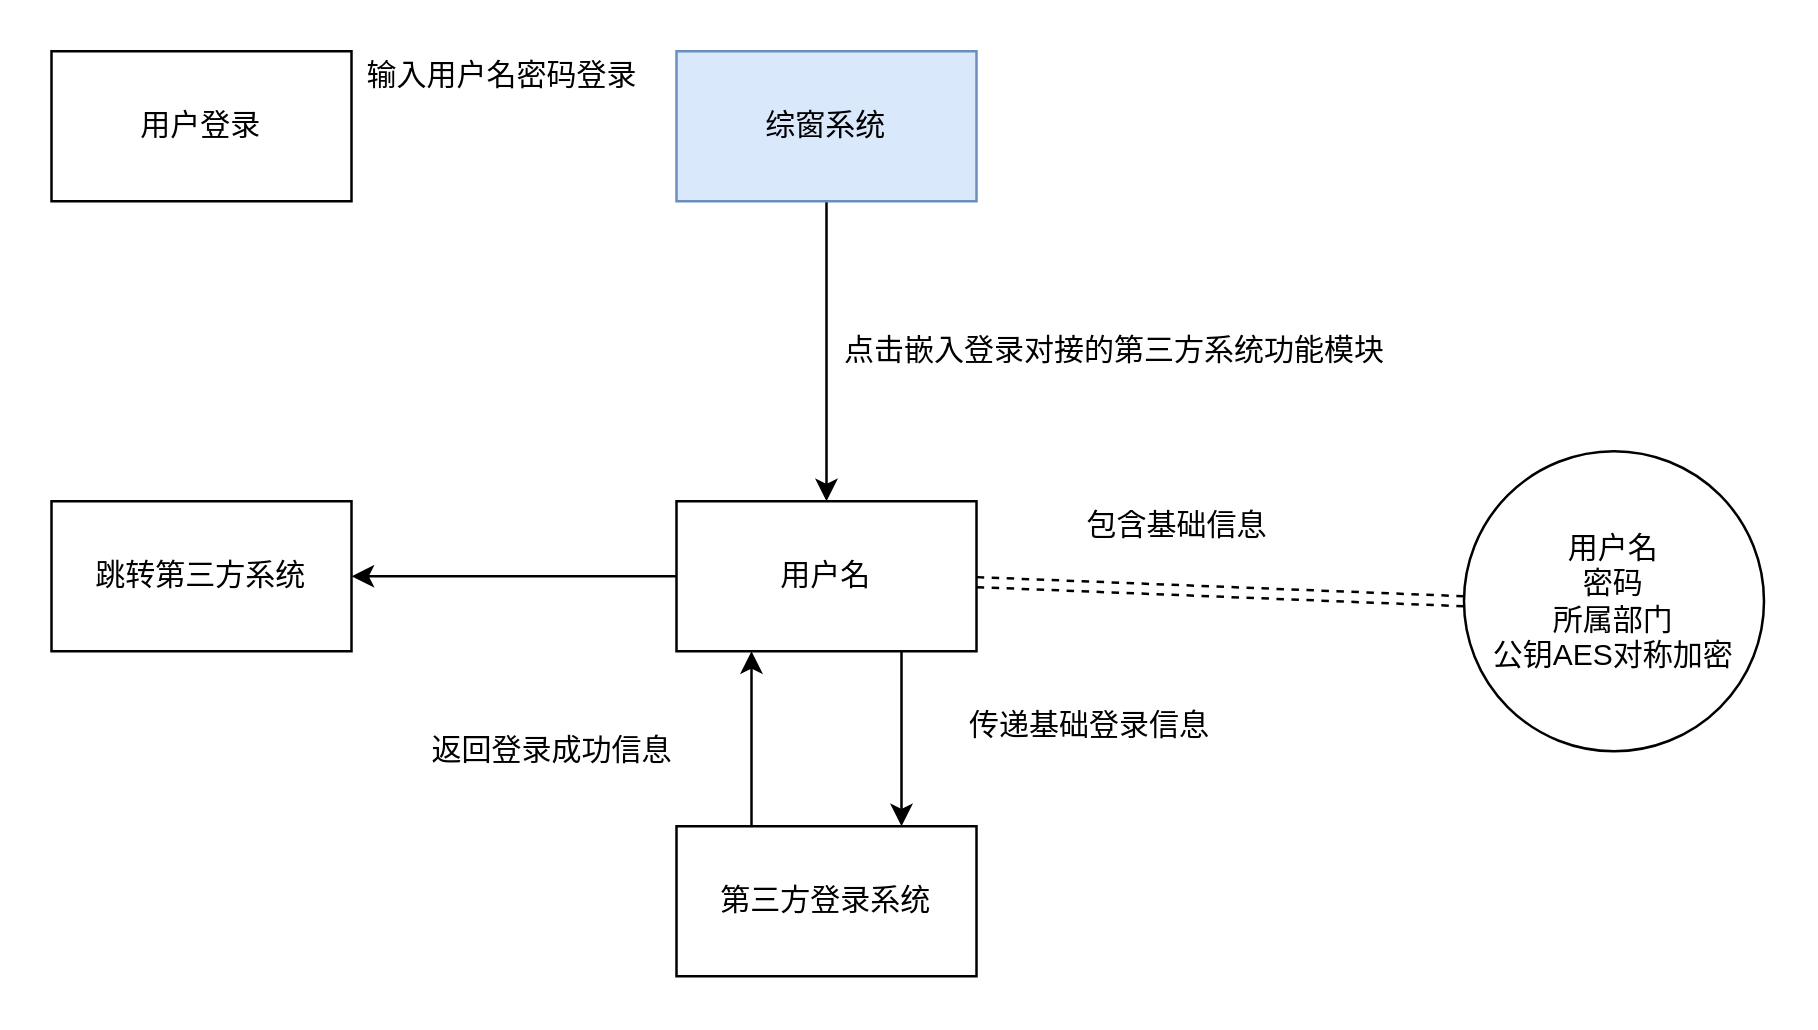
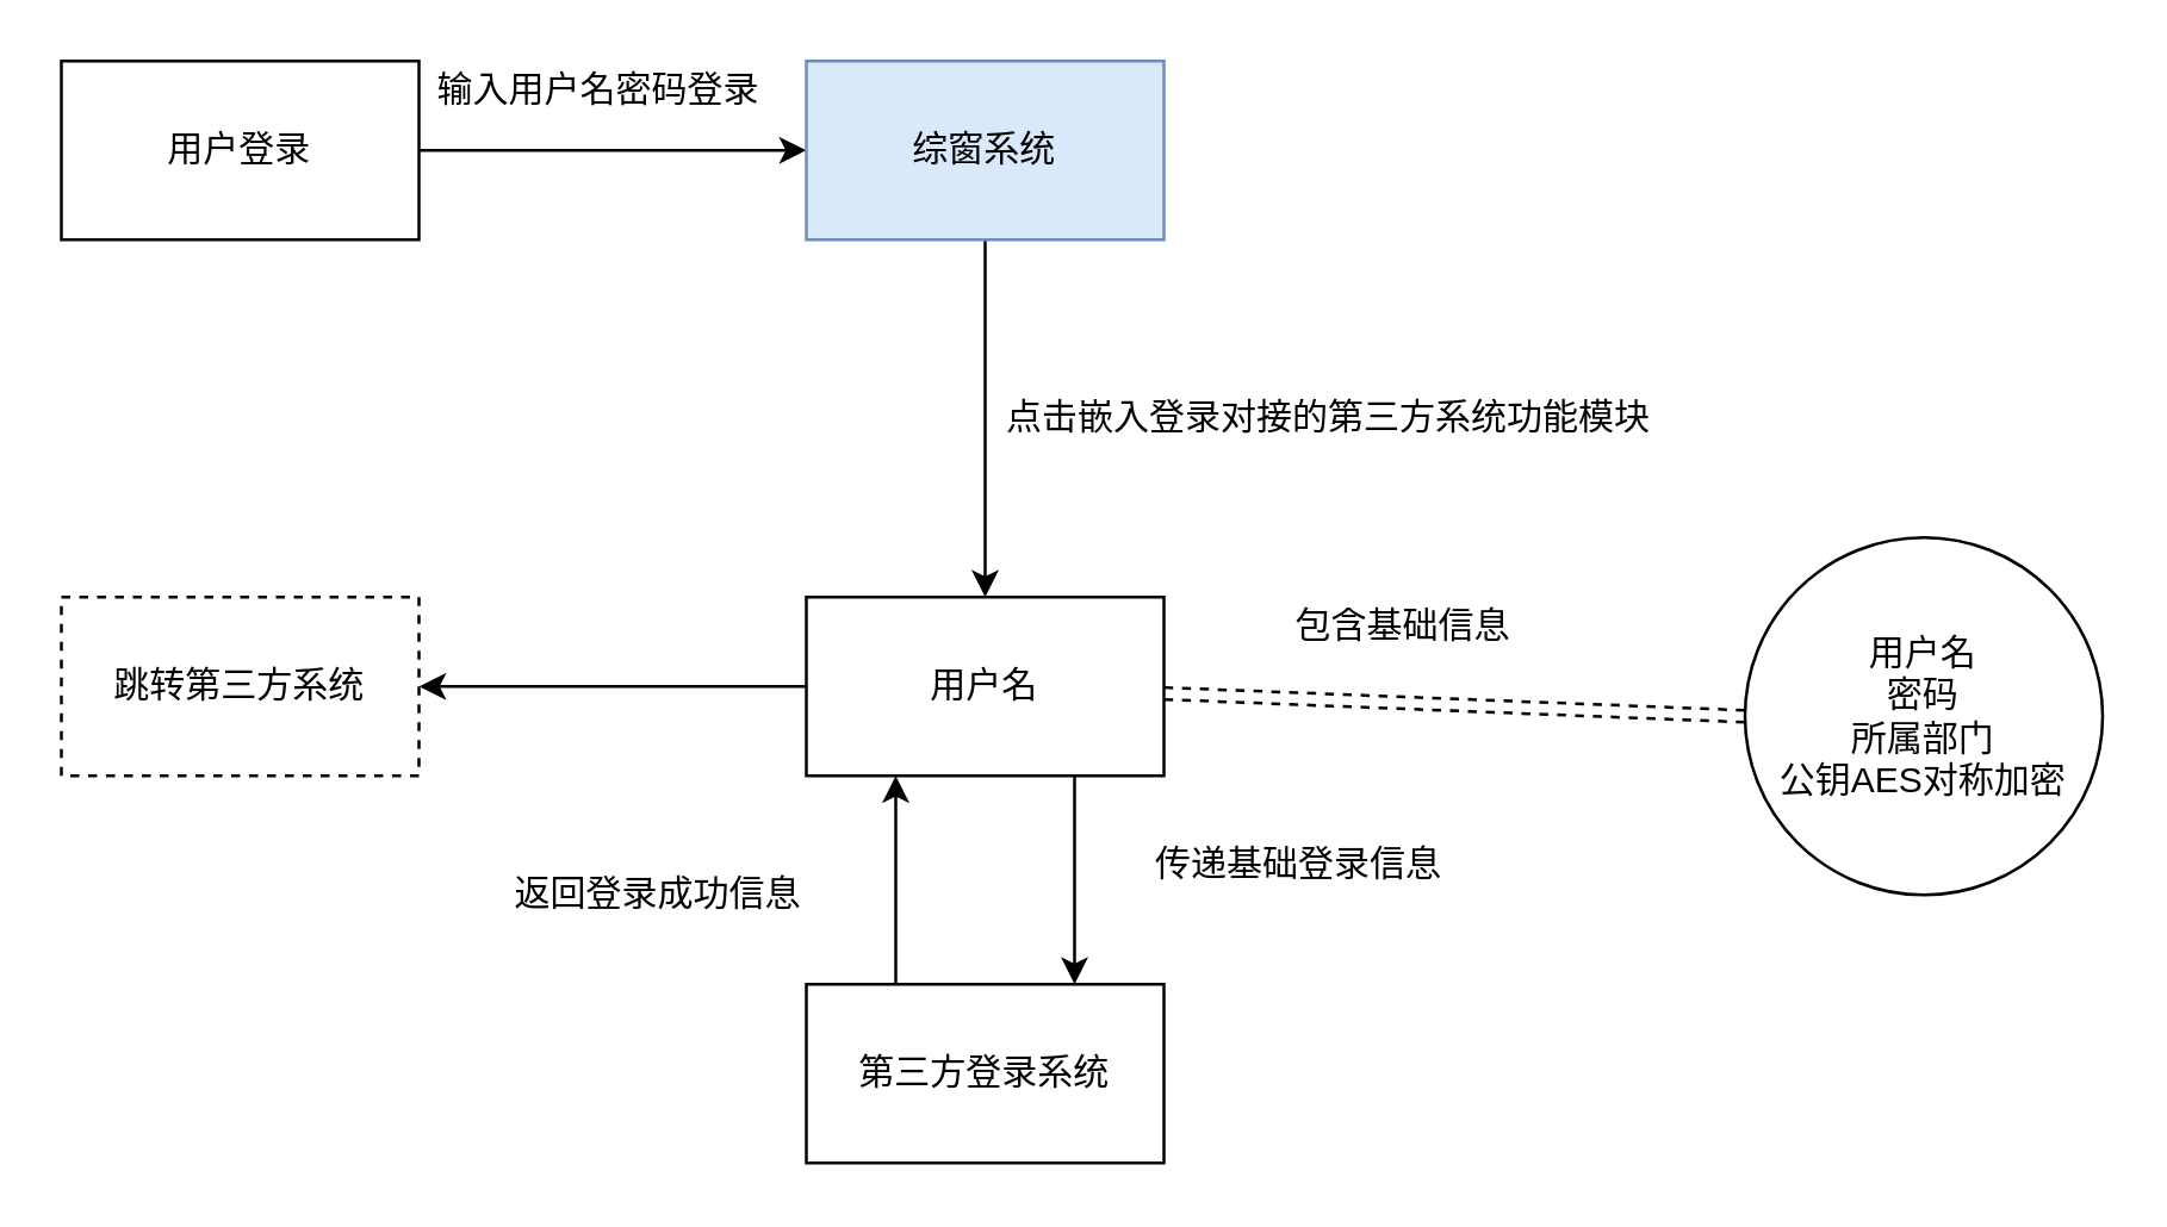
  <mxCell id="0" />
  <mxCell id="1" parent="0" />
+ <mxCell id="2" value="" style="edgeStyle=none;rounded=0;orthogonalLoop=1;jettySize=auto;html=1;" edge="1" parent="1" source="3" target="5"><mxGeometry relative="1" as="geometry" /></mxCell>
  <mxCell id="3" value="用户登录" style="rounded=0;whiteSpace=wrap;html=1;" vertex="1" parent="1"><mxGeometry x="20" y="20" width="120" height="60" as="geometry" /></mxCell>
  <mxCell id="4" value="" style="edgeStyle=none;rounded=0;orthogonalLoop=1;jettySize=auto;html=1;" edge="1" parent="1" source="5" target="9"><mxGeometry relative="1" as="geometry" /></mxCell>
  <mxCell id="5" value="综窗系统" style="rounded=0;whiteSpace=wrap;html=1;fillColor=#dae8fc;strokeColor=#6c8ebf;" vertex="1" parent="1"><mxGeometry x="270" y="20" width="120" height="60" as="geometry" /></mxCell>
  <mxCell id="6" value="" style="edgeStyle=none;rounded=0;orthogonalLoop=1;jettySize=auto;html=1;entryX=0.75;entryY=0;entryDx=0;entryDy=0;exitX=0.75;exitY=1;exitDx=0;exitDy=0;" edge="1" parent="1" source="9" target="13"><mxGeometry relative="1" as="geometry"><mxPoint x="360" y="270" as="sourcePoint" /><Array as="points"><mxPoint x="360" y="300" /></Array></mxGeometry></mxCell>
  <mxCell id="7" value="" style="edgeStyle=none;rounded=0;orthogonalLoop=1;jettySize=auto;html=1;entryX=0;entryY=0.5;entryDx=0;entryDy=0;shape=link;dashed=1;" edge="1" parent="1" source="9" target="10"><mxGeometry relative="1" as="geometry" /></mxCell>
  <mxCell id="8" value="" style="edgeStyle=none;rounded=0;orthogonalLoop=1;jettySize=auto;html=1;" edge="1" parent="1" source="9" target="17"><mxGeometry relative="1" as="geometry" /></mxCell>
  <mxCell id="9" value="用户名" style="rounded=0;whiteSpace=wrap;html=1;" vertex="1" parent="1"><mxGeometry x="270" y="200" width="120" height="60" as="geometry" /></mxCell>
  <mxCell id="10" value="用户名&lt;br&gt;密码&lt;br&gt;所属部门&lt;br&gt;公钥AES对称加密" style="ellipse;whiteSpace=wrap;html=1;" vertex="1" parent="1"><mxGeometry x="585" y="180" width="120" height="120" as="geometry" /></mxCell>
  <mxCell id="11" value="点击嵌入登录对接的第三方系统功能模块" style="text;html=1;align=center;verticalAlign=middle;resizable=0;points=[];autosize=1;" vertex="1" parent="1"><mxGeometry x="330" y="130" width="230" height="20" as="geometry" /></mxCell>
  <mxCell id="12" value="包含基础信息" style="text;html=1;align=center;verticalAlign=middle;resizable=0;points=[];autosize=1;" vertex="1" parent="1"><mxGeometry x="425" y="200" width="90" height="20" as="geometry" /></mxCell>
  <mxCell id="13" value="第三方登录系统" style="rounded=0;whiteSpace=wrap;html=1;" vertex="1" parent="1"><mxGeometry x="270" y="330" width="120" height="60" as="geometry" /></mxCell>
  <mxCell id="14" value="传递基础登录信息" style="text;html=1;align=center;verticalAlign=middle;resizable=0;points=[];autosize=1;" vertex="1" parent="1"><mxGeometry x="380" y="280" width="110" height="20" as="geometry" /></mxCell>
  <mxCell id="15" value="" style="edgeStyle=none;rounded=0;orthogonalLoop=1;jettySize=auto;html=1;entryX=0.75;entryY=0;entryDx=0;entryDy=0;exitX=0.75;exitY=1;exitDx=0;exitDy=0;" edge="1" parent="1"><mxGeometry relative="1" as="geometry"><mxPoint x="300" y="330" as="sourcePoint" /><mxPoint x="300" y="260" as="targetPoint" /><Array as="points" /></mxGeometry></mxCell>
  <mxCell id="16" value="返回登录成功信息" style="text;html=1;align=center;verticalAlign=middle;resizable=0;points=[];autosize=1;" vertex="1" parent="1"><mxGeometry x="165" y="290" width="110" height="20" as="geometry" /></mxCell>
- <mxCell id="17" value="跳转第三方系统" style="rounded=0;whiteSpace=wrap;html=1;" vertex="1" parent="1"><mxGeometry x="20" y="200" width="120" height="60" as="geometry" /></mxCell>
+ <mxCell id="17" value="跳转第三方系统" style="rounded=0;whiteSpace=wrap;html=1;dashed=1;" vertex="1" parent="1"><mxGeometry x="20" y="200" width="120" height="60" as="geometry" /></mxCell>
  <mxCell id="18" value="输入用户名密码登录" style="text;html=1;align=center;verticalAlign=middle;resizable=0;points=[];autosize=1;" vertex="1" parent="1"><mxGeometry x="140" y="20" width="120" height="20" as="geometry" /></mxCell>
